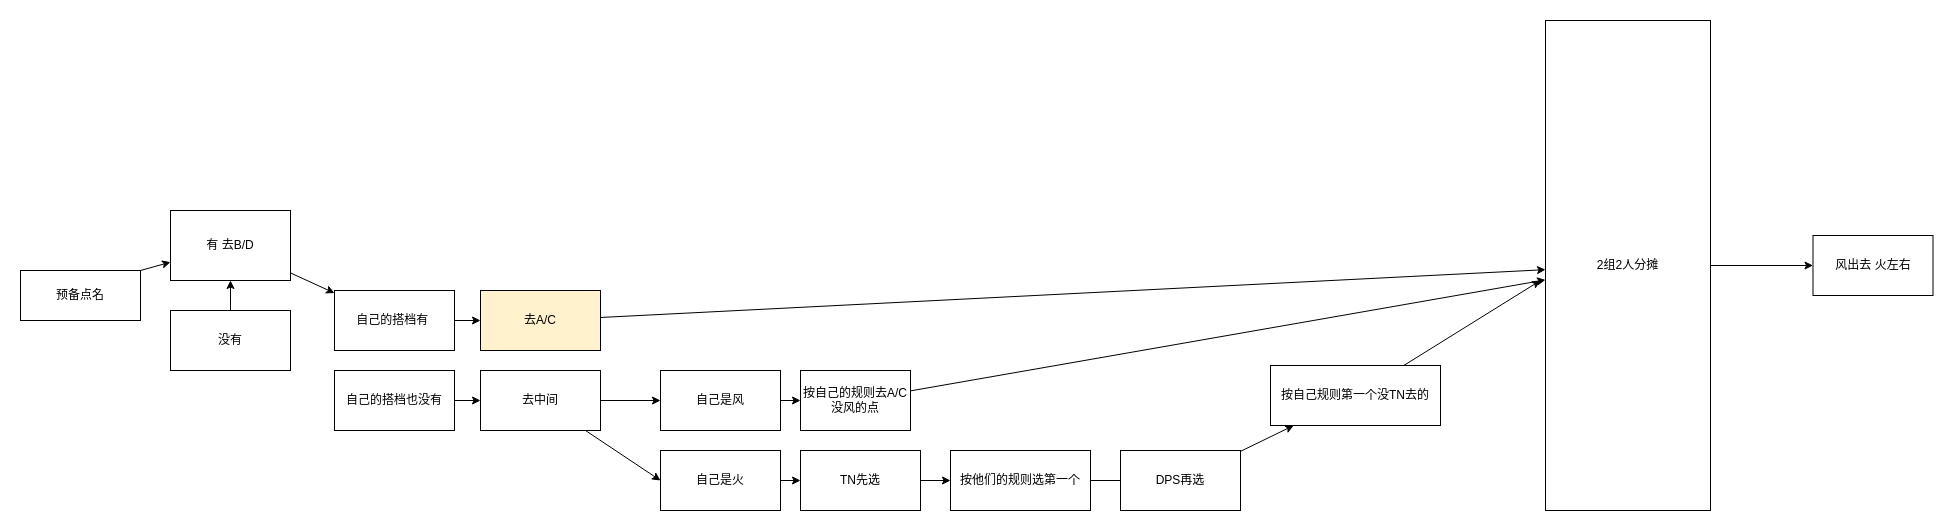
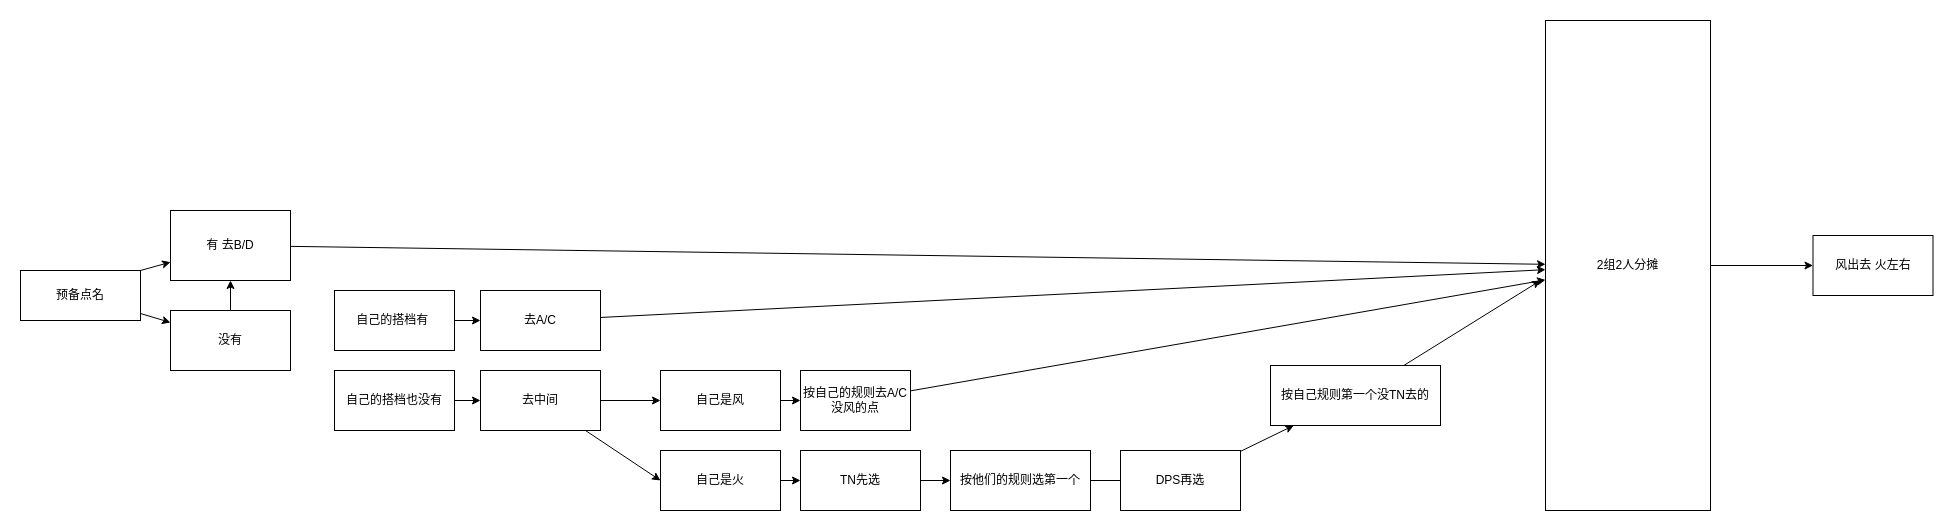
  <mxCell id="0" />
  <mxCell id="1" parent="0" />
  <mxCell id="2" style="edgeStyle=none;html=1;exitX=1;exitY=0;exitDx=0;exitDy=0;exitPerimeter=0;" edge="1" parent="1" source="4" target="6"><mxGeometry relative="1" as="geometry" /></mxCell>
+ <mxCell id="3" style="edgeStyle=none;html=1;" edge="1" parent="1" source="4" target="8"><mxGeometry relative="1" as="geometry" /></mxCell>
  <mxCell id="4" value="预备点名" style="rounded=0;whiteSpace=wrap;html=1;" vertex="1" parent="1"><mxGeometry x="20" y="270" width="120" height="50" as="geometry" /></mxCell>
- <mxCell id="5" style="edgeStyle=none;html=1;" edge="1" parent="1" source="6" target="10"><mxGeometry relative="1" as="geometry" /></mxCell>
+ <mxCell id="5" style="edgeStyle=none;html=1;" edge="1" parent="1" source="6" target="33"><mxGeometry relative="1" as="geometry" /></mxCell>
  <mxCell id="6" value="有 去B/D" style="rounded=0;whiteSpace=wrap;html=1;" vertex="1" parent="1"><mxGeometry x="170" y="210" width="120" height="70" as="geometry" /></mxCell>
  <mxCell id="7" style="edgeStyle=none;html=1;" edge="1" parent="1" source="8" target="6"><mxGeometry relative="1" as="geometry" /></mxCell>
  <mxCell id="8" value="没有" style="rounded=0;whiteSpace=wrap;html=1;" vertex="1" parent="1"><mxGeometry x="170" y="310" width="120" height="60" as="geometry" /></mxCell>
  <mxCell id="9" style="edgeStyle=none;html=1;" edge="1" parent="1" source="10" target="12"><mxGeometry relative="1" as="geometry" /></mxCell>
  <mxCell id="10" value="自己的搭档有&amp;nbsp;" style="rounded=0;whiteSpace=wrap;html=1;" vertex="1" parent="1"><mxGeometry x="334" y="290" width="120" height="60" as="geometry" /></mxCell>
  <mxCell id="11" style="edgeStyle=none;html=1;" edge="1" parent="1" source="12" target="33"><mxGeometry relative="1" as="geometry" /></mxCell>
- <mxCell id="12" value="去A/C" style="rounded=0;whiteSpace=wrap;html=1;fillColor=#fff2cc;" vertex="1" parent="1"><mxGeometry x="480" y="290" width="120" height="60" as="geometry" /></mxCell>
+ <mxCell id="12" value="去A/C" style="rounded=0;whiteSpace=wrap;html=1;" vertex="1" parent="1"><mxGeometry x="480" y="290" width="120" height="60" as="geometry" /></mxCell>
  <mxCell id="13" style="edgeStyle=none;html=1;" edge="1" parent="1" source="14" target="17"><mxGeometry relative="1" as="geometry" /></mxCell>
  <mxCell id="14" value="自己的搭档也没有" style="rounded=0;whiteSpace=wrap;html=1;" vertex="1" parent="1"><mxGeometry x="334" y="370" width="120" height="60" as="geometry" /></mxCell>
  <mxCell id="15" style="edgeStyle=none;html=1;" edge="1" parent="1" source="17" target="19"><mxGeometry relative="1" as="geometry" /></mxCell>
  <mxCell id="16" style="edgeStyle=none;html=1;entryX=0;entryY=0.5;entryDx=0;entryDy=0;" edge="1" parent="1" source="17" target="23"><mxGeometry relative="1" as="geometry" /></mxCell>
  <mxCell id="17" value="去中间" style="rounded=0;whiteSpace=wrap;html=1;" vertex="1" parent="1"><mxGeometry x="480" y="370" width="120" height="60" as="geometry" /></mxCell>
  <mxCell id="18" style="edgeStyle=none;html=1;" edge="1" parent="1" source="19" target="21"><mxGeometry relative="1" as="geometry" /></mxCell>
  <mxCell id="19" value="自己是风" style="rounded=0;whiteSpace=wrap;html=1;" vertex="1" parent="1"><mxGeometry x="660" y="370" width="120" height="60" as="geometry" /></mxCell>
  <mxCell id="20" style="edgeStyle=none;html=1;" edge="1" parent="1" source="21" target="33"><mxGeometry relative="1" as="geometry" /></mxCell>
  <mxCell id="21" value="按自己的规则去A/C没风的点" style="rounded=0;whiteSpace=wrap;html=1;" vertex="1" parent="1"><mxGeometry x="800" y="370" width="110" height="60" as="geometry" /></mxCell>
  <mxCell id="22" style="edgeStyle=none;html=1;" edge="1" parent="1" source="23" target="25"><mxGeometry relative="1" as="geometry" /></mxCell>
  <mxCell id="23" value="自己是火" style="rounded=0;whiteSpace=wrap;html=1;" vertex="1" parent="1"><mxGeometry x="660" y="450" width="120" height="60" as="geometry" /></mxCell>
  <mxCell id="24" value="" style="edgeStyle=none;html=1;" edge="1" parent="1" source="25" target="27"><mxGeometry relative="1" as="geometry" /></mxCell>
  <mxCell id="25" value="TN先选" style="rounded=0;whiteSpace=wrap;html=1;" vertex="1" parent="1"><mxGeometry x="800" y="450" width="120" height="60" as="geometry" /></mxCell>
  <mxCell id="26" value="" style="edgeStyle=none;html=1;endArrow=none;" edge="1" parent="1" source="27" target="29"><mxGeometry relative="1" as="geometry" /></mxCell>
  <mxCell id="27" value="按他们的规则选第一个" style="rounded=0;whiteSpace=wrap;html=1;" vertex="1" parent="1"><mxGeometry x="950" y="450" width="140" height="60" as="geometry" /></mxCell>
  <mxCell id="28" value="" style="edgeStyle=none;html=1;" edge="1" parent="1" source="29" target="31"><mxGeometry relative="1" as="geometry" /></mxCell>
  <mxCell id="29" value="DPS再选" style="rounded=0;whiteSpace=wrap;html=1;" vertex="1" parent="1"><mxGeometry x="1120" y="450" width="120" height="60" as="geometry" /></mxCell>
  <mxCell id="30" value="" style="edgeStyle=none;html=1;" edge="1" parent="1" source="31"><mxGeometry relative="1" as="geometry"><mxPoint x="1540" y="280" as="targetPoint" /></mxGeometry></mxCell>
  <mxCell id="31" value="按自己规则第一个没TN去的" style="rounded=0;whiteSpace=wrap;html=1;" vertex="1" parent="1"><mxGeometry x="1270" y="365" width="170" height="60" as="geometry" /></mxCell>
  <mxCell id="32" value="" style="edgeStyle=none;html=1;" edge="1" parent="1" source="33" target="34"><mxGeometry relative="1" as="geometry" /></mxCell>
  <mxCell id="33" value="2组2人分摊" style="whiteSpace=wrap;html=1;rounded=0;" vertex="1" parent="1"><mxGeometry x="1545" y="20" width="165" height="490" as="geometry" /></mxCell>
  <mxCell id="34" value="风出去 火左右" style="whiteSpace=wrap;html=1;rounded=0;" vertex="1" parent="1"><mxGeometry x="1812.5" y="235" width="120" height="60" as="geometry" /></mxCell>
